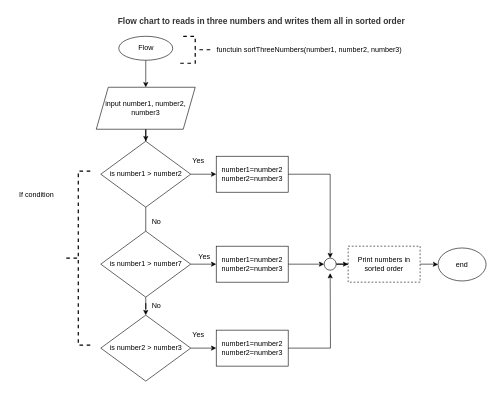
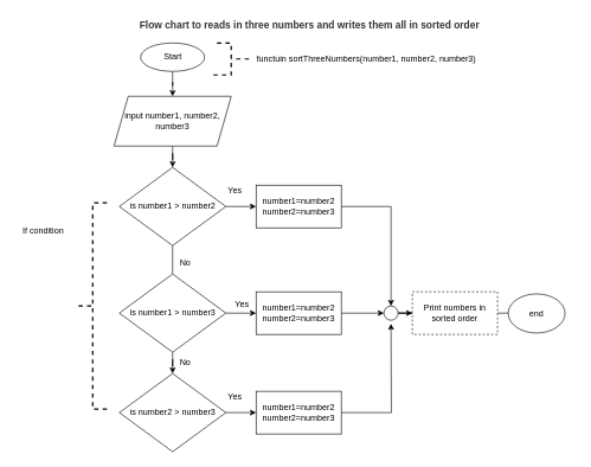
  <mxCell id="0" />
  <mxCell id="1" parent="0" />
  <mxCell id="2" style="edgeStyle=orthogonalEdgeStyle;rounded=0;orthogonalLoop=1;jettySize=auto;html=1;" edge="1" parent="1" source="3" target="6"><mxGeometry relative="1" as="geometry" /></mxCell>
- <mxCell id="3" value="Flow" style="ellipse;whiteSpace=wrap;html=1;" vertex="1" parent="1"><mxGeometry x="197.5" y="60" width="90" height="40" as="geometry" /></mxCell>
+ <mxCell id="3" value="Start" style="ellipse;whiteSpace=wrap;html=1;" vertex="1" parent="1"><mxGeometry x="197.5" y="60" width="90" height="40" as="geometry" /></mxCell>
  <mxCell id="4" value="&lt;span id=&quot;docs-internal-guid-b902d7f0-7fff-e588-e7e7-38cdc12ddb4a&quot;&gt;&lt;/span&gt;&lt;span id=&quot;docs-internal-guid-b902d7f0-7fff-e588-e7e7-38cdc12ddb4a&quot;&gt;&lt;/span&gt;" style="text;html=1;align=center;verticalAlign=middle;resizable=0;points=[];autosize=1;strokeColor=none;fillColor=none;" vertex="1" parent="1"><mxGeometry x="187.5" y="75" width="20" height="10" as="geometry" /></mxCell>
  <mxCell id="5" value="" style="edgeStyle=orthogonalEdgeStyle;rounded=0;orthogonalLoop=1;jettySize=auto;html=1;" edge="1" parent="1" source="6" target="9"><mxGeometry relative="1" as="geometry" /></mxCell>
- <mxCell id="6" value="input number1, number2, number3" style="shape=parallelogram;perimeter=parallelogramPerimeter;whiteSpace=wrap;html=1;fixedSize=1;" vertex="1" parent="1"><mxGeometry x="160" y="145" width="165" height="70" as="geometry" /></mxCell>
+ <mxCell id="6" value="input number1, number2, number3" style="shape=parallelogram;perimeter=parallelogramPerimeter;whiteSpace=wrap;html=1;fixedSize=1;" vertex="1" parent="1"><mxGeometry x="160" y="135" width="165" height="70" as="geometry" /></mxCell>
  <mxCell id="7" value="" style="edgeStyle=orthogonalEdgeStyle;rounded=0;orthogonalLoop=1;jettySize=auto;html=1;endArrow=none;" edge="1" parent="1" source="9" target="14"><mxGeometry relative="1" as="geometry" /></mxCell>
  <mxCell id="8" value="" style="edgeStyle=orthogonalEdgeStyle;rounded=0;orthogonalLoop=1;jettySize=auto;html=1;" edge="1" parent="1" source="9" target="16"><mxGeometry relative="1" as="geometry" /></mxCell>
  <mxCell id="9" value="is number1 &amp;gt; number2" style="rhombus;whiteSpace=wrap;html=1;" vertex="1" parent="1"><mxGeometry x="167.5" y="235" width="150" height="110" as="geometry" /></mxCell>
  <mxCell id="10" value="" style="edgeStyle=orthogonalEdgeStyle;rounded=0;orthogonalLoop=1;jettySize=auto;html=1;" edge="1" parent="1" source="11" target="20"><mxGeometry relative="1" as="geometry" /></mxCell>
  <mxCell id="11" value="is number2 &amp;gt; number3" style="rhombus;whiteSpace=wrap;html=1;" vertex="1" parent="1"><mxGeometry x="167.5" y="525" width="150" height="110" as="geometry" /></mxCell>
  <mxCell id="12" value="" style="edgeStyle=orthogonalEdgeStyle;rounded=0;orthogonalLoop=1;jettySize=auto;html=1;" edge="1" parent="1" source="14" target="11"><mxGeometry relative="1" as="geometry" /></mxCell>
  <mxCell id="13" value="" style="edgeStyle=orthogonalEdgeStyle;rounded=0;orthogonalLoop=1;jettySize=auto;html=1;" edge="1" parent="1" source="14" target="18"><mxGeometry relative="1" as="geometry" /></mxCell>
- <mxCell id="14" value="is number1 &amp;gt; number7" style="rhombus;whiteSpace=wrap;html=1;" vertex="1" parent="1"><mxGeometry x="167.5" y="385" width="150" height="110" as="geometry" /></mxCell>
+ <mxCell id="14" value="is number1 &amp;gt; number3" style="rhombus;whiteSpace=wrap;html=1;" vertex="1" parent="1"><mxGeometry x="167.5" y="385" width="150" height="110" as="geometry" /></mxCell>
  <mxCell id="15" style="edgeStyle=orthogonalEdgeStyle;rounded=0;orthogonalLoop=1;jettySize=auto;html=1;entryX=0.5;entryY=0;entryDx=0;entryDy=0;" edge="1" parent="1" source="16" target="29"><mxGeometry relative="1" as="geometry" /></mxCell>
  <mxCell id="16" value="number1=number2&lt;br&gt;number2=number3" style="rounded=0;whiteSpace=wrap;html=1;" vertex="1" parent="1"><mxGeometry x="360" y="260" width="120" height="60" as="geometry" /></mxCell>
  <mxCell id="17" value="" style="edgeStyle=orthogonalEdgeStyle;rounded=0;orthogonalLoop=1;jettySize=auto;html=1;" edge="1" parent="1" source="18" target="29"><mxGeometry relative="1" as="geometry" /></mxCell>
  <mxCell id="18" value="number1=number2&lt;br&gt;number2=number3" style="rounded=0;whiteSpace=wrap;html=1;" vertex="1" parent="1"><mxGeometry x="360" y="410" width="120" height="60" as="geometry" /></mxCell>
  <mxCell id="19" style="edgeStyle=orthogonalEdgeStyle;rounded=0;orthogonalLoop=1;jettySize=auto;html=1;" edge="1" parent="1" source="20"><mxGeometry relative="1" as="geometry"><mxPoint x="550" y="455" as="targetPoint" /></mxGeometry></mxCell>
  <mxCell id="20" value="number1=number2&lt;br&gt;number2=number3" style="rounded=0;whiteSpace=wrap;html=1;" vertex="1" parent="1"><mxGeometry x="360" y="550" width="120" height="60" as="geometry" /></mxCell>
  <mxCell id="21" value="Yes" style="text;html=1;align=center;verticalAlign=middle;resizable=0;points=[];autosize=1;strokeColor=none;fillColor=none;" vertex="1" parent="1"><mxGeometry x="310" y="253" width="40" height="30" as="geometry" /></mxCell>
  <mxCell id="22" value="No" style="text;html=1;align=center;verticalAlign=middle;resizable=0;points=[];autosize=1;strokeColor=none;fillColor=none;" vertex="1" parent="1"><mxGeometry x="240" y="355" width="40" height="30" as="geometry" /></mxCell>
  <mxCell id="23" value="Yes" style="text;html=1;align=center;verticalAlign=middle;resizable=0;points=[];autosize=1;strokeColor=none;fillColor=none;" vertex="1" parent="1"><mxGeometry x="320" y="413" width="40" height="30" as="geometry" /></mxCell>
  <mxCell id="24" value="No" style="text;html=1;align=center;verticalAlign=middle;resizable=0;points=[];autosize=1;strokeColor=none;fillColor=none;" vertex="1" parent="1"><mxGeometry x="240" y="495" width="40" height="30" as="geometry" /></mxCell>
  <mxCell id="25" value="Yes" style="text;html=1;align=center;verticalAlign=middle;resizable=0;points=[];autosize=1;strokeColor=none;fillColor=none;" vertex="1" parent="1"><mxGeometry x="310" y="543" width="40" height="30" as="geometry" /></mxCell>
  <mxCell id="26" value="" style="edgeStyle=orthogonalEdgeStyle;rounded=0;orthogonalLoop=1;jettySize=auto;html=1;" edge="1" parent="1" source="27" target="30"><mxGeometry relative="1" as="geometry" /></mxCell>
  <mxCell id="27" value="Print numbers in sorted order" style="rounded=0;whiteSpace=wrap;html=1;dashed=1;" vertex="1" parent="1"><mxGeometry x="580" y="410" width="120" height="60" as="geometry" /></mxCell>
  <mxCell id="28" value="" style="edgeStyle=orthogonalEdgeStyle;rounded=0;orthogonalLoop=1;jettySize=auto;html=1;" edge="1" parent="1" source="29" target="27"><mxGeometry relative="1" as="geometry" /></mxCell>
  <mxCell id="29" value="" style="ellipse;whiteSpace=wrap;html=1;aspect=fixed;" vertex="1" parent="1"><mxGeometry x="540" y="430" width="20" height="20" as="geometry" /></mxCell>
- <mxCell id="30" value="end" style="ellipse;whiteSpace=wrap;html=1;" vertex="1" parent="1"><mxGeometry x="730" y="413" width="80" height="55" as="geometry" /></mxCell>
+ <mxCell id="30" value="end" style="ellipse;whiteSpace=wrap;html=1;" vertex="1" parent="1"><mxGeometry x="715" y="413" width="80" height="55" as="geometry" /></mxCell>
  <mxCell id="31" value="" style="strokeWidth=2;html=1;shape=mxgraph.flowchart.annotation_2;align=left;labelPosition=right;pointerEvents=1;dashed=1;" vertex="1" parent="1"><mxGeometry x="110" y="285" width="40" height="290" as="geometry" /></mxCell>
  <mxCell id="32" value="If condition" style="text;html=1;align=center;verticalAlign=middle;resizable=0;points=[];autosize=1;strokeColor=none;fillColor=none;" vertex="1" parent="1"><mxGeometry x="20" y="310" width="80" height="30" as="geometry" /></mxCell>
  <mxCell id="33" value="" style="strokeWidth=2;html=1;shape=mxgraph.flowchart.annotation_2;align=left;labelPosition=right;pointerEvents=1;rotation=-180;dashed=1;" vertex="1" parent="1"><mxGeometry x="300" y="60" width="50" height="45" as="geometry" /></mxCell>
  <mxCell id="34" value="functuin sortThreeNumbers(number1, number2, number3)" style="text;html=1;align=center;verticalAlign=middle;resizable=0;points=[];autosize=1;strokeColor=none;fillColor=none;" vertex="1" parent="1"><mxGeometry x="350" y="67.5" width="330" height="30" as="geometry" /></mxCell>
  <mxCell id="35" value="&lt;strong style=&quot;box-sizing: border-box; color: rgb(51, 51, 51); font-family: aktiv-grotesk, sans-serif; font-size: 14px; text-align: start; background-color: rgb(255, 255, 255);&quot;&gt;Flow chart to reads in three numbers and writes them all in sorted order&lt;/strong&gt;" style="text;html=1;align=center;verticalAlign=middle;resizable=0;points=[];autosize=1;strokeColor=none;fillColor=none;" vertex="1" parent="1"><mxGeometry x="185" y="20" width="500" height="30" as="geometry" /></mxCell>
